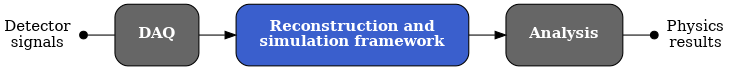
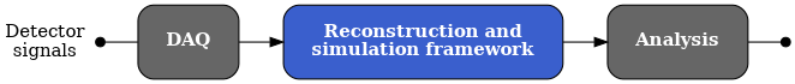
  digraph {
    fontsize=10
    rankdir=LR
    ranksep=0
    fontname="DejaVu Serif"
    node [fillcolor=gray40 fontcolor=white fontname="DejaVu Serif" margin="0.3,0.15" shape=box style="filled,rounded"]
    edge [fontname="DejaVu Serif"]
    signals [fillcolor=black height=0.8 shape=point width=0.1]
    n2 [height=0.8 label=<<b>DAQ</b>>]
    results [fillcolor=black height=0.8 shape=point width=0.1]
-   n4 [fontcolor=black height=0.8 label="Physics\nresults" margin="0,0" penwidth=0 style=nofill]
    n5 [fillcolor=royalblue3 height=0.8 label=<<b>Reconstruction and<br/>simulation framework</b>>]
    n6 [height=0.8 label=<<b>Analysis</b>>]
    n7 [fontcolor=black height=0.8 label="Detector\nsignals" margin="0,0" penwidth=0 style=nofill]
    signals -> n2 [arrowhead=none minlen=3]
    n2 -> n5 [minlen=4]
-   results -> n4 [style=invis]
    n5 -> n6 [minlen=4]
    n6 -> results [arrowhead=none minlen=3]
    n7 -> signals [style=invis]
  }
